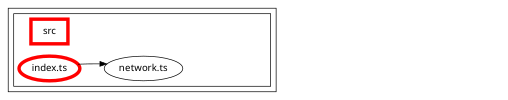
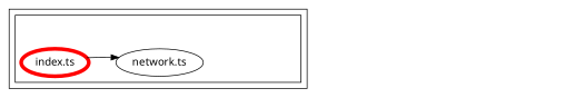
  digraph {
    compound=true
    rankdir=LR
    fontname="Noto Sans"
    node [fontname="Noto Sans"]
    edge [style=invis fontname="Noto Sans"]
    n1 [label="network.ts"]
    exit_src [style=invis]
-   n3 [color="#ff0000" label=src penwidth=5 shape=rectangle]
    n4 [color="#ff0000" label="index.ts" penwidth=5]
    "dependency-graph-[object Object]" [style=invis]
    subgraph cluster_1 {
      color="#000000"
      subgraph cluster_2 {
        color="#000000"
        n1
        exit_src
-       n3
        n4
      }
    }
    n1 -> exit_src
    exit_src -> exit_src
    exit_src -> exit_src
    exit_src -> "dependency-graph-[object Object]"
    n4 -> n1
    n4 -> n1 [color=black style=solid]
    n4 -> exit_src
  }
